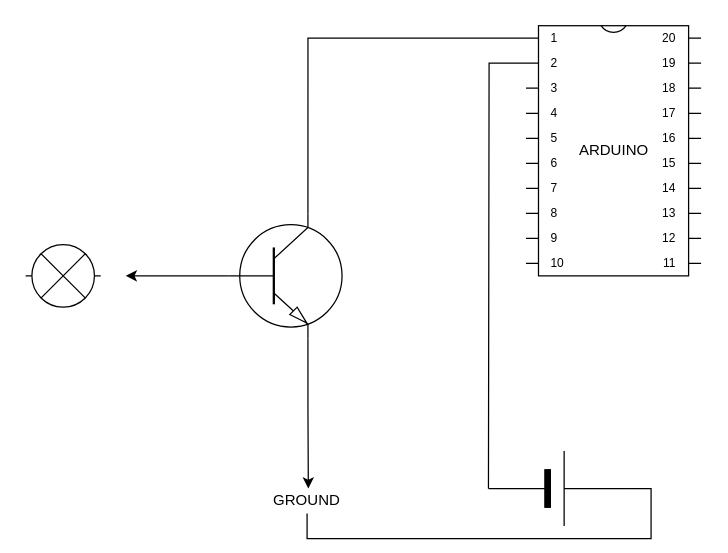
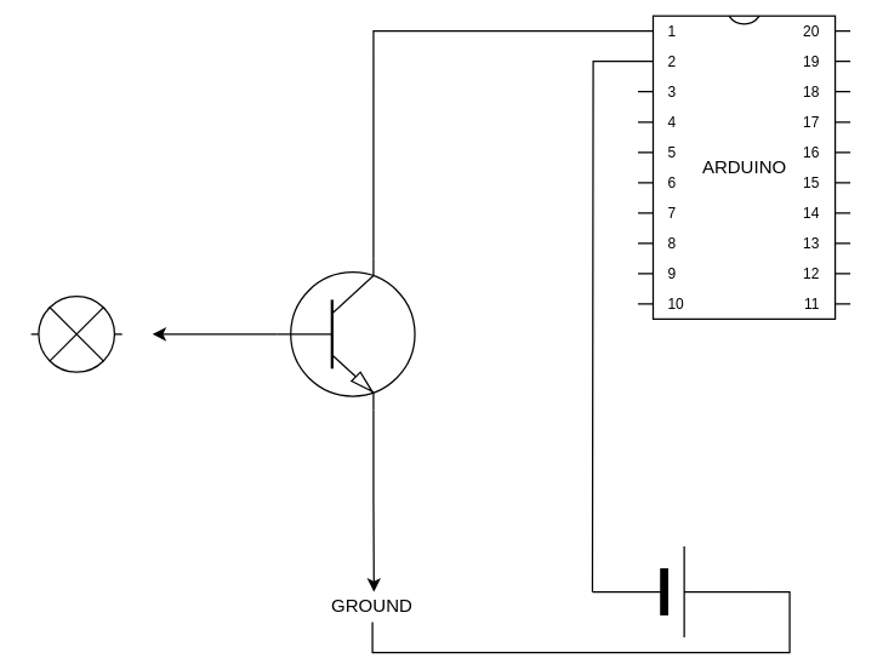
  <mxCell id="0" />
  <mxCell id="1" parent="0" />
  <mxCell id="2" style="edgeStyle=orthogonalEdgeStyle;rounded=0;orthogonalLoop=1;jettySize=auto;html=1;" edge="1" parent="1" source="5"><mxGeometry relative="1" as="geometry"><mxPoint x="100" y="220" as="targetPoint" /></mxGeometry></mxCell>
  <mxCell id="3" style="edgeStyle=orthogonalEdgeStyle;rounded=0;orthogonalLoop=1;jettySize=auto;html=1;exitX=0.7;exitY=0;exitDx=0;exitDy=0;exitPerimeter=0;entryX=0;entryY=0;entryDx=0;entryDy=10;entryPerimeter=0;endArrow=none;endFill=0;" edge="1" parent="1" source="5" target="8"><mxGeometry relative="1" as="geometry" /></mxCell>
  <mxCell id="4" style="edgeStyle=orthogonalEdgeStyle;rounded=0;orthogonalLoop=1;jettySize=auto;html=1;exitX=0.7;exitY=1;exitDx=0;exitDy=0;exitPerimeter=0;" edge="1" parent="1" source="5"><mxGeometry relative="1" as="geometry"><mxPoint x="246" y="390" as="targetPoint" /></mxGeometry></mxCell>
  <mxCell id="5" value="" style="verticalLabelPosition=bottom;shadow=0;dashed=0;align=center;html=1;verticalAlign=top;shape=mxgraph.electrical.transistors.npn_transistor_1;" vertex="1" parent="1"><mxGeometry x="180" y="170" width="95" height="100" as="geometry" /></mxCell>
  <mxCell id="6" value="" style="pointerEvents=1;verticalLabelPosition=bottom;shadow=0;dashed=0;align=center;html=1;verticalAlign=top;shape=mxgraph.electrical.miscellaneous.light_bulb;" vertex="1" parent="1"><mxGeometry x="20" y="195" width="60" height="50" as="geometry" /></mxCell>
  <mxCell id="7" style="edgeStyle=orthogonalEdgeStyle;rounded=0;orthogonalLoop=1;jettySize=auto;html=1;exitX=0;exitY=0;exitDx=0;exitDy=30;exitPerimeter=0;endArrow=none;endFill=0;" edge="1" parent="1" source="8"><mxGeometry relative="1" as="geometry"><mxPoint x="390" y="390" as="targetPoint" /></mxGeometry></mxCell>
- <mxCell id="8" value="&lt;div&gt;ARDUINO&lt;/div&gt;" style="shadow=0;dashed=0;align=center;html=1;strokeWidth=1;shape=mxgraph.electrical.logic_gates.dual_inline_ic;labelNames=a,b,c,d,e,f,g,h,i,j,k,l,m,n,o,p,q,r,s,t;" vertex="1" parent="1"><mxGeometry x="420" y="20" width="140" height="200" as="geometry" /></mxCell>
+ <mxCell id="8" value="&lt;div&gt;ARDUINO&lt;/div&gt;" style="shadow=0;dashed=0;align=center;html=1;strokeWidth=1;shape=mxgraph.electrical.logic_gates.dual_inline_ic;labelNames=a,b,c,d,e,f,g,h,i,j,k,l,m,n,o,p,q,r,s,t;" vertex="1" parent="1"><mxGeometry x="420" y="10" width="140" height="200" as="geometry" /></mxCell>
  <mxCell id="9" value="GROUND" style="text;html=1;strokeColor=none;fillColor=none;align=center;verticalAlign=middle;whiteSpace=wrap;rounded=0;" vertex="1" parent="1"><mxGeometry x="210" y="390" width="70" height="20" as="geometry" /></mxCell>
  <mxCell id="10" style="edgeStyle=orthogonalEdgeStyle;rounded=0;orthogonalLoop=1;jettySize=auto;html=1;exitX=1;exitY=0.5;exitDx=0;exitDy=0;exitPerimeter=0;entryX=0.5;entryY=1;entryDx=0;entryDy=0;endArrow=none;endFill=0;" edge="1" parent="1" source="11" target="9"><mxGeometry relative="1" as="geometry" /></mxCell>
  <mxCell id="11" value="" style="verticalLabelPosition=bottom;shadow=0;dashed=0;align=center;fillColor=#000000;html=1;verticalAlign=top;strokeWidth=1;shape=mxgraph.electrical.miscellaneous.monocell_battery;" vertex="1" parent="1"><mxGeometry x="390" y="360" width="110" height="60" as="geometry" /></mxCell>
